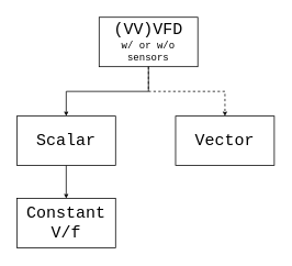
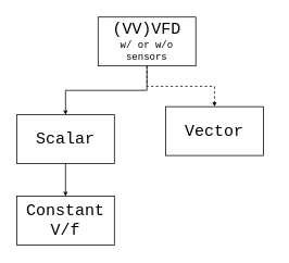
  <mxCell id="0" />
  <mxCell id="1" parent="0" />
  <mxCell id="2" style="edgeStyle=orthogonalEdgeStyle;rounded=0;orthogonalLoop=1;jettySize=auto;html=1;exitX=0.5;exitY=1;exitDx=0;exitDy=0;entryX=0.5;entryY=0;entryDx=0;entryDy=0;endArrow=classic;endFill=1;endSize=3;strokeColor=#000000;fontFamily=Courier New;fontSize=20;" edge="1" parent="1" source="3" target="5"><mxGeometry relative="1" as="geometry" /></mxCell>
  <mxCell id="3" value="&lt;div&gt;&lt;font style=&quot;font-size: 20px&quot;&gt;(VV)VFD&lt;/font&gt;&lt;/div&gt;&lt;div&gt;w/ or w/o sensors&lt;br&gt;&lt;/div&gt;" style="rounded=0;whiteSpace=wrap;html=1;strokeColor=#000000;fillColor=none;fontFamily=Courier New;fontSize=12;align=center;" vertex="1" parent="1"><mxGeometry x="120" y="20" width="120" height="60" as="geometry" /></mxCell>
  <mxCell id="4" style="edgeStyle=orthogonalEdgeStyle;rounded=0;orthogonalLoop=1;jettySize=auto;html=1;exitX=0.5;exitY=1;exitDx=0;exitDy=0;entryX=0.5;entryY=0;entryDx=0;entryDy=0;endArrow=classic;endFill=1;endSize=3;strokeColor=#000000;fontFamily=Courier New;fontSize=20;" edge="1" parent="1" source="5" target="8"><mxGeometry relative="1" as="geometry" /></mxCell>
  <mxCell id="5" value="Scalar" style="rounded=0;whiteSpace=wrap;html=1;strokeColor=#000000;fillColor=none;fontFamily=Courier New;fontSize=20;align=center;" vertex="1" parent="1"><mxGeometry x="20" y="140" width="120" height="60" as="geometry" /></mxCell>
  <mxCell id="6" style="edgeStyle=orthogonalEdgeStyle;rounded=0;orthogonalLoop=1;jettySize=auto;html=1;exitX=0.5;exitY=1;exitDx=0;exitDy=0;entryX=0.5;entryY=0;entryDx=0;entryDy=0;endArrow=classic;endFill=1;endSize=3;strokeColor=#000000;fontFamily=Courier New;fontSize=20;dashed=1;" edge="1" parent="1" source="3" target="7"><mxGeometry relative="1" as="geometry" /></mxCell>
- <mxCell id="7" value="Vector" style="rounded=0;whiteSpace=wrap;html=1;strokeColor=#000000;fillColor=none;fontFamily=Courier New;fontSize=20;align=center;verticalAlign=middle;" vertex="1" parent="1"><mxGeometry x="213" y="140" width="120" height="60" as="geometry" /></mxCell>
+ <mxCell id="7" value="Vector" style="rounded=0;whiteSpace=wrap;html=1;strokeColor=#000000;fillColor=none;fontFamily=Courier New;fontSize=20;align=center;verticalAlign=middle;" vertex="1" parent="1"><mxGeometry x="203" y="130" width="120" height="60" as="geometry" /></mxCell>
  <mxCell id="8" value="Constant V/f" style="rounded=0;whiteSpace=wrap;html=1;strokeColor=#000000;fillColor=none;fontFamily=Courier New;fontSize=20;align=center;" vertex="1" parent="1"><mxGeometry x="20" y="240" width="120" height="60" as="geometry" /></mxCell>
